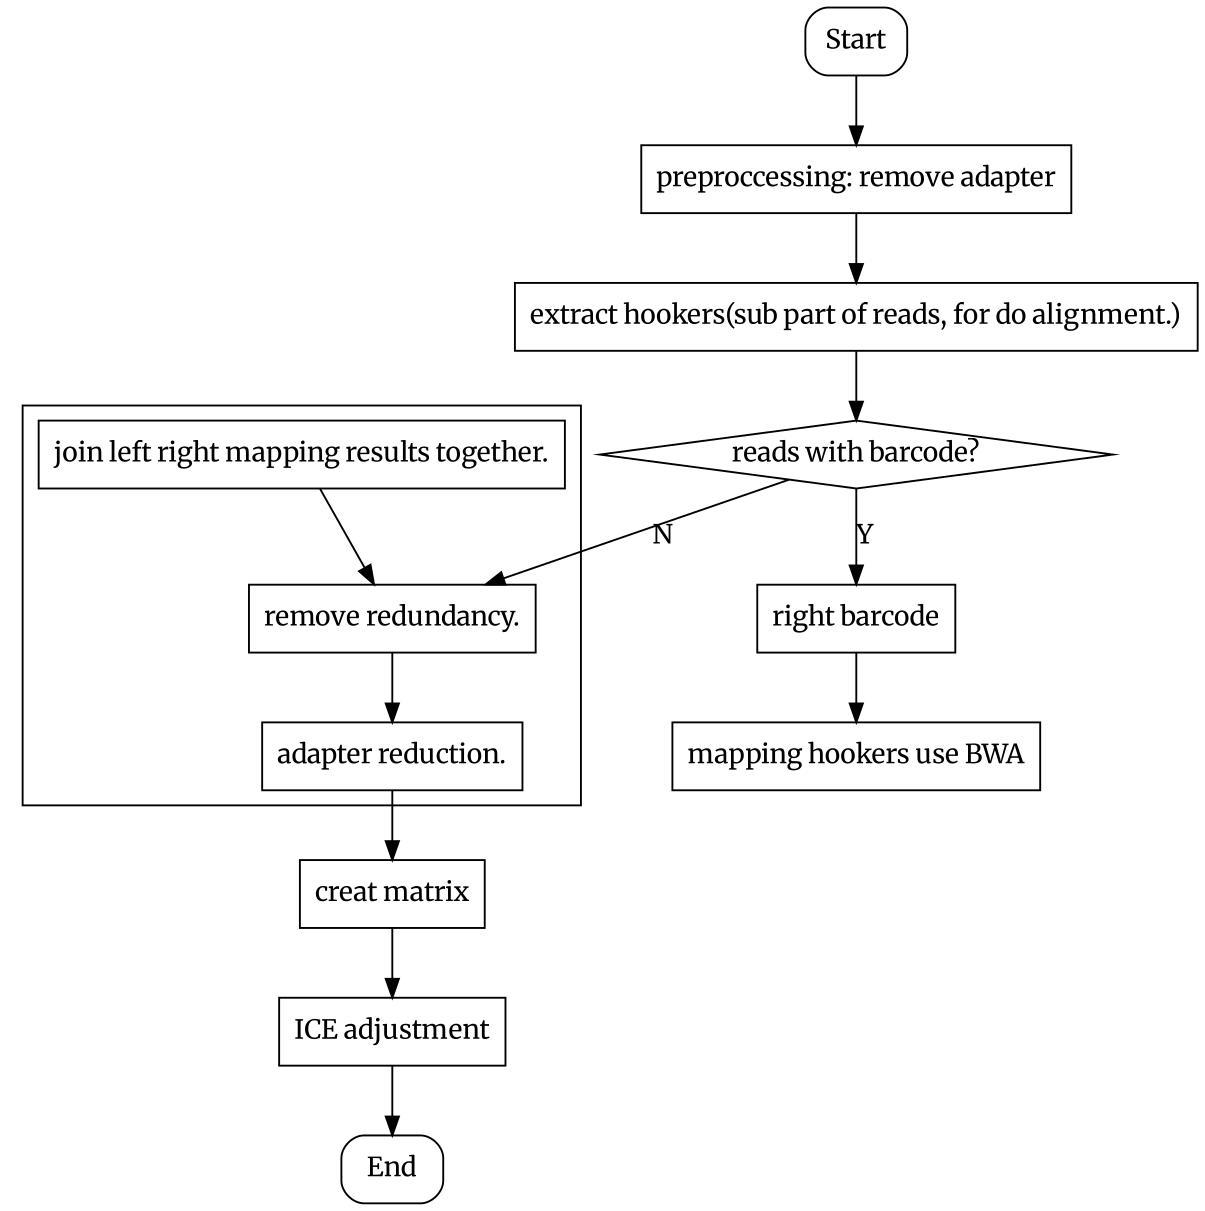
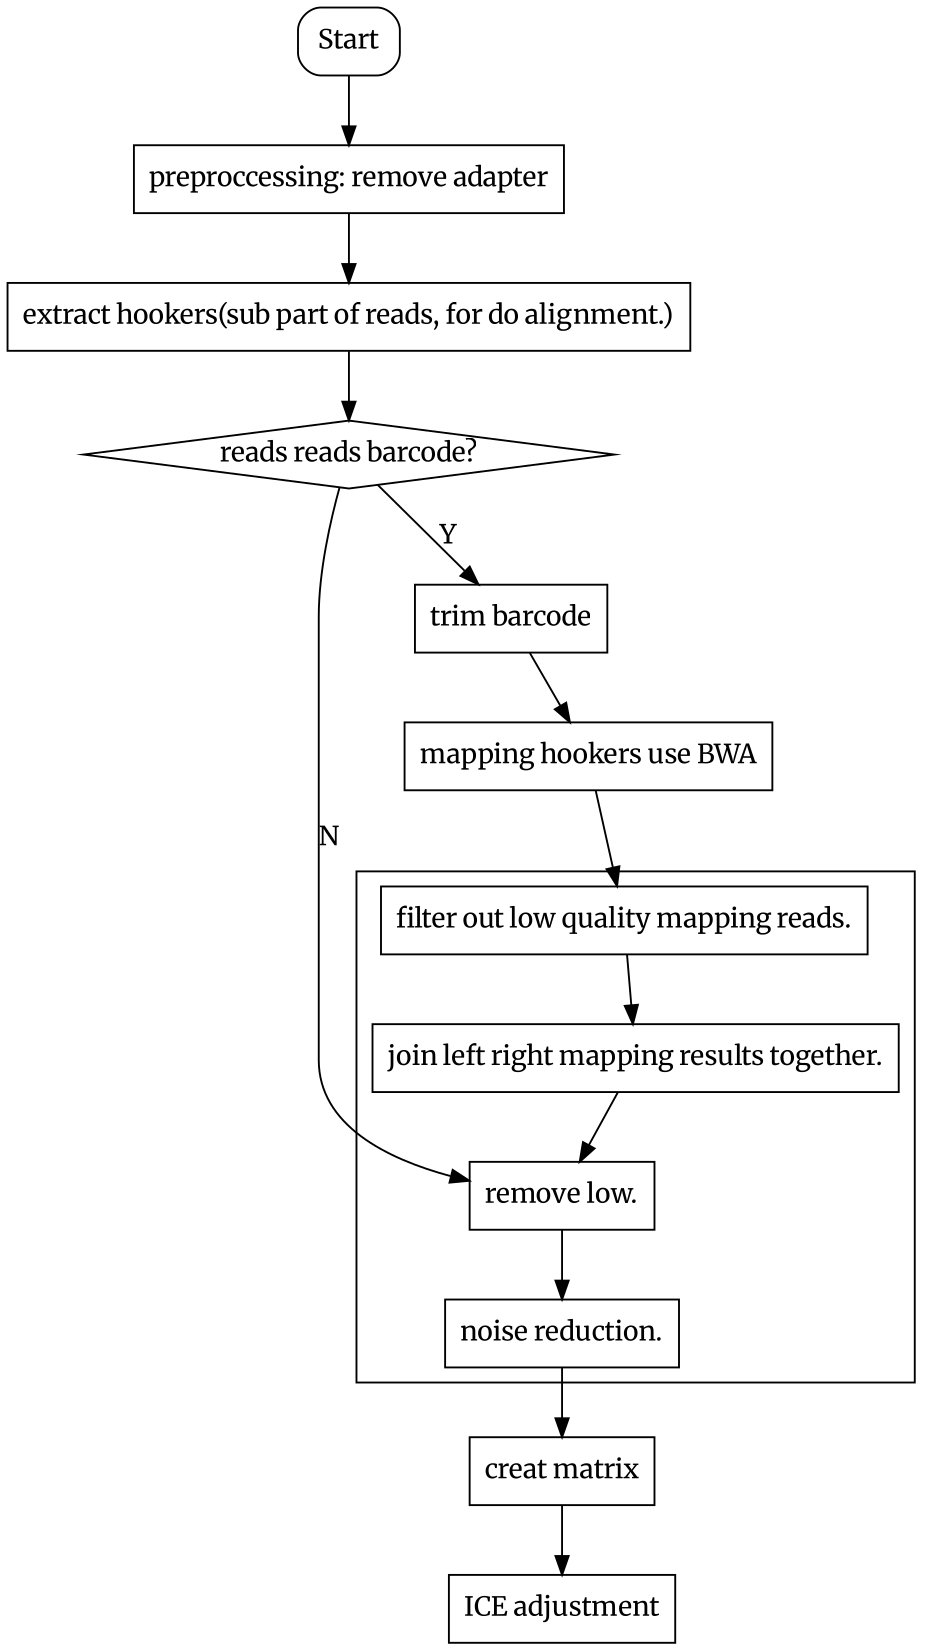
  digraph {
    fontname=Merriweather
    node [fontname=Merriweather shape=box]
    edge [fontname=Merriweather]
+   n1 [label="filter out low quality mapping reads."]
    n2 [label="join left right mapping results together."]
-   n3 [label="remove redundancy."]
-   n4 [label="adapter reduction."]
+   n3 [label="remove low."]
+   n4 [label="noise reduction."]
    n5 [label="creat matrix"]
    Start [style=rounded]
    n7 [label="preproccessing: remove adapter"]
    n8 [label="extract hookers(sub part of reads, for do alignment.)"]
-   n9 [label="reads with barcode?" shape=diamond]
-   n10 [label="right barcode"]
+   n9 [label="reads reads barcode?" shape=diamond]
+   n10 [label="trim barcode"]
    n11 [label="mapping hookers use BWA"]
    n12 [label="ICE adjustment"]
-   End [style=rounded]
    subgraph cluster_1 {
+     n1
      n2
      n3
      n4
    }
+   n1 -> n2
    n2 -> n3
    n3 -> n4
    n4 -> n5
    n5 -> n12
    Start -> n7
    n7 -> n8
    n8 -> n9
    n9 -> n3 [label=N]
    n9 -> n10 [label=Y]
    n10 -> n11
-   n12 -> End
+   n11 -> n1
  }
